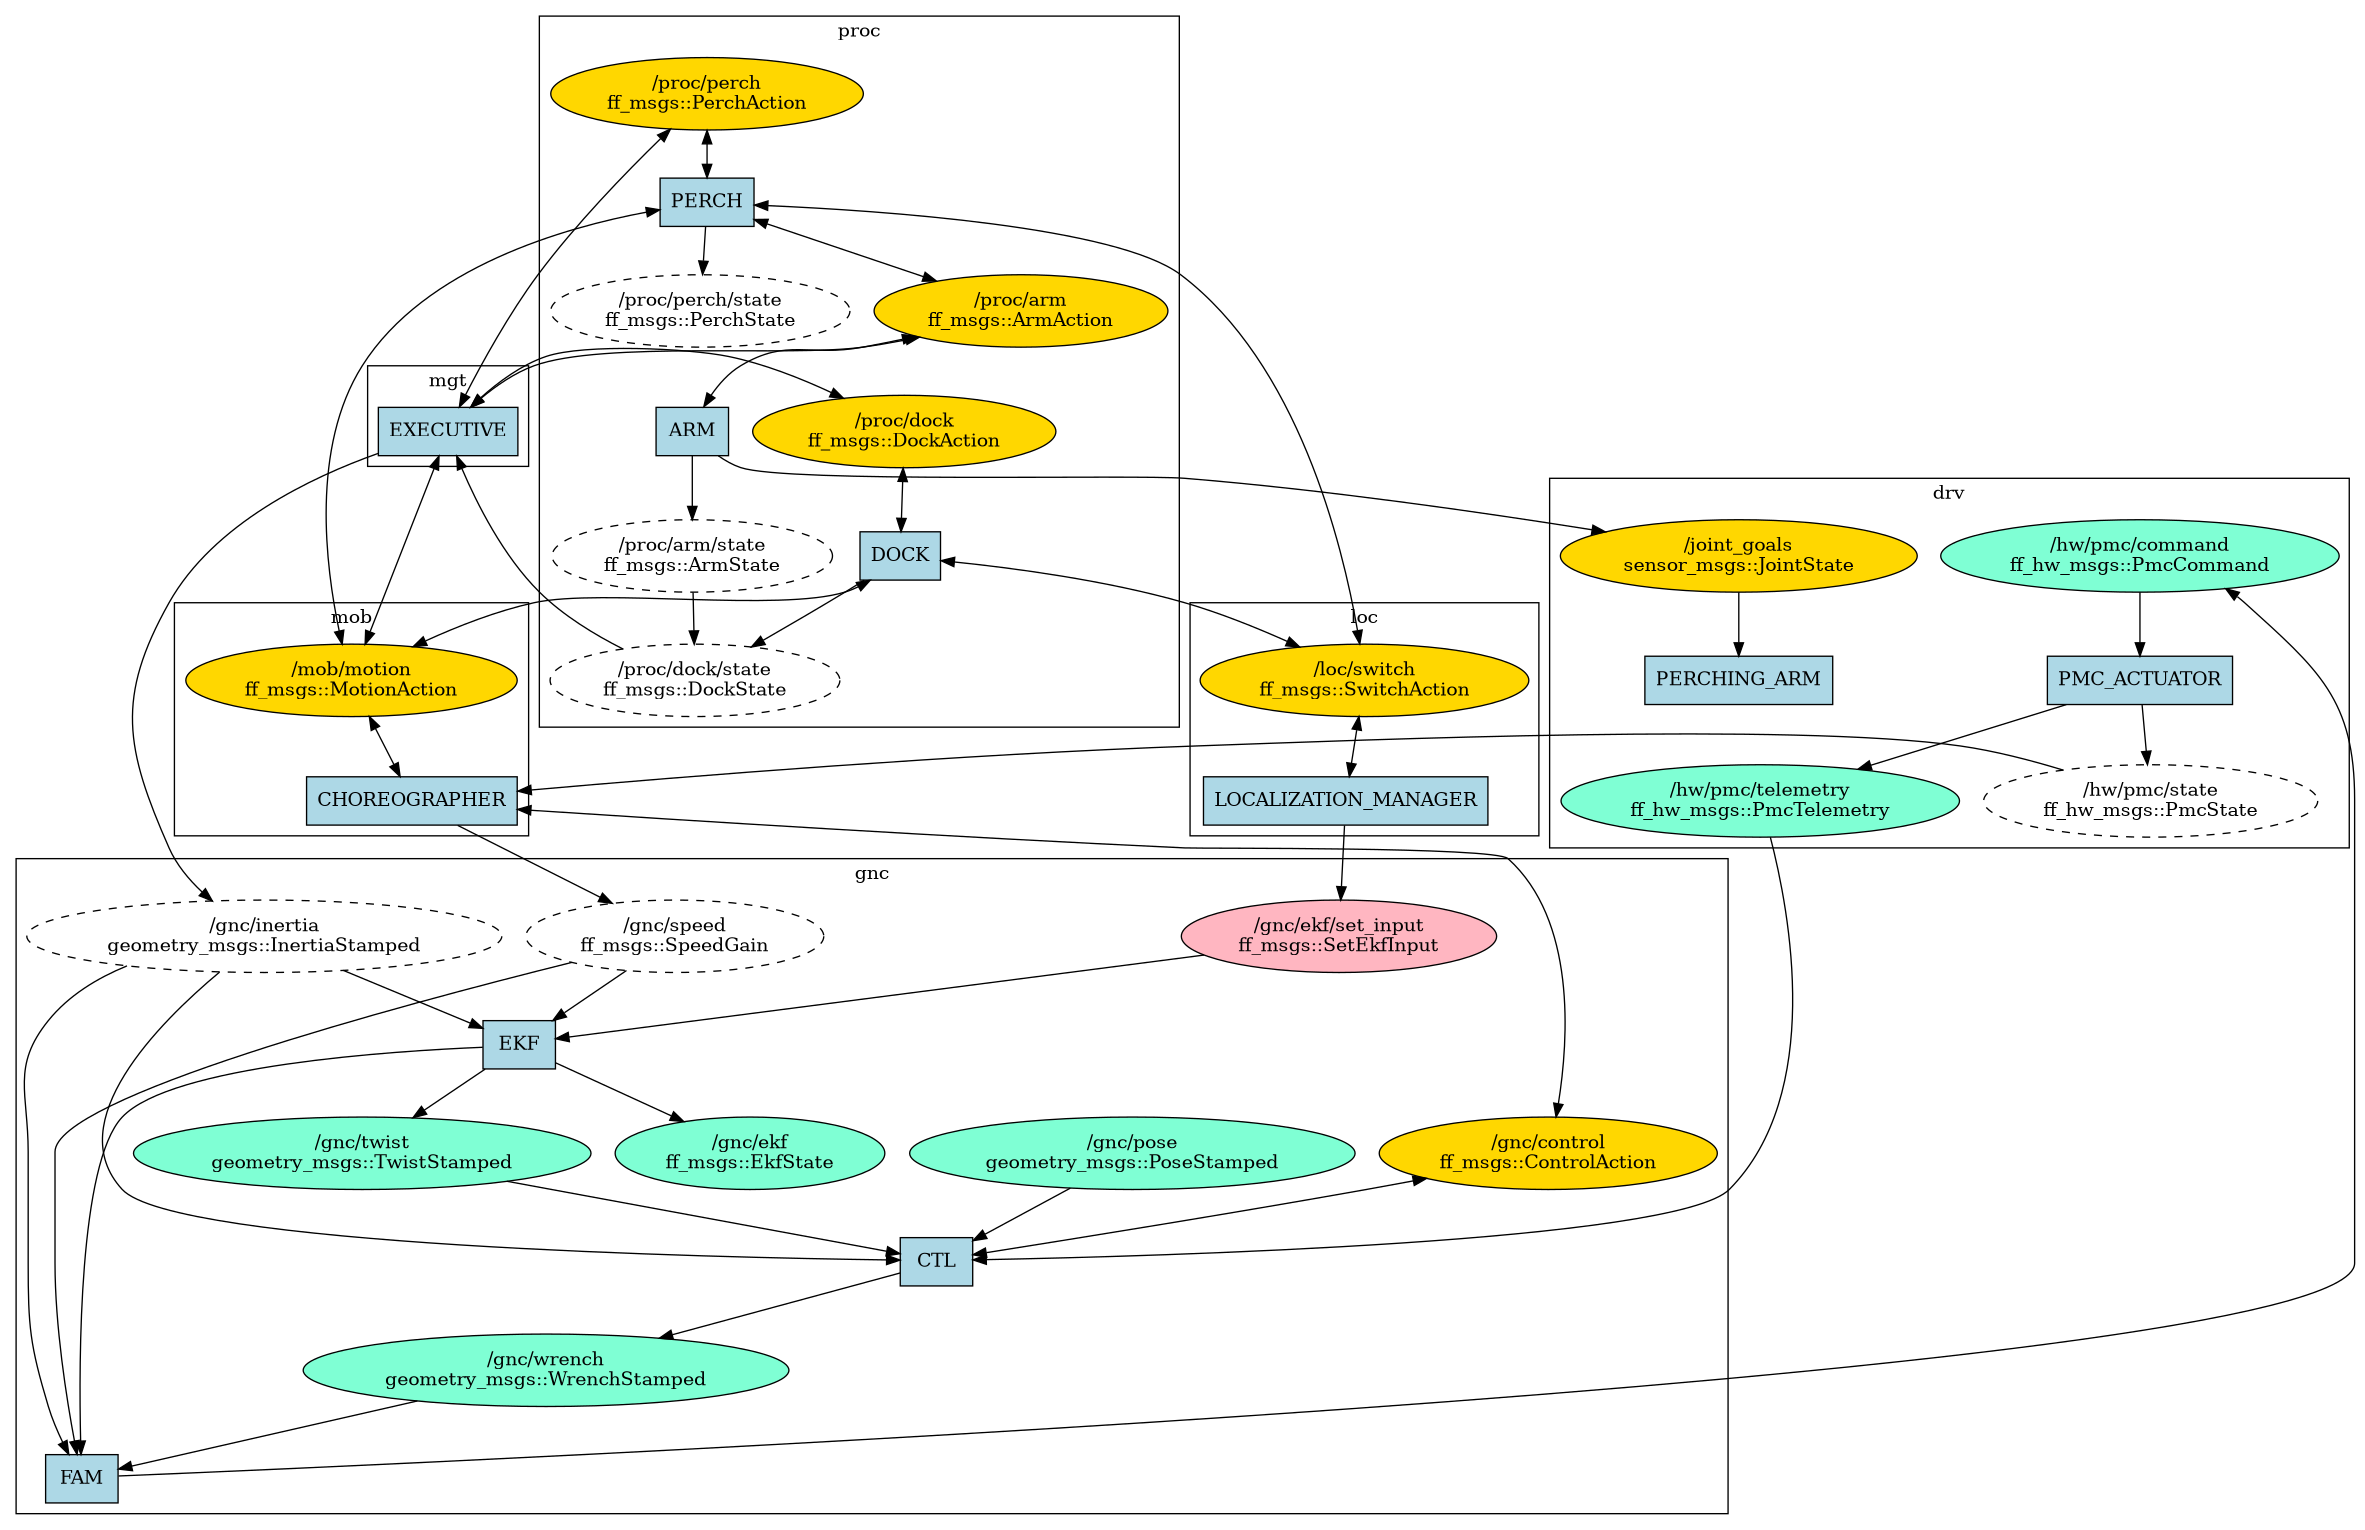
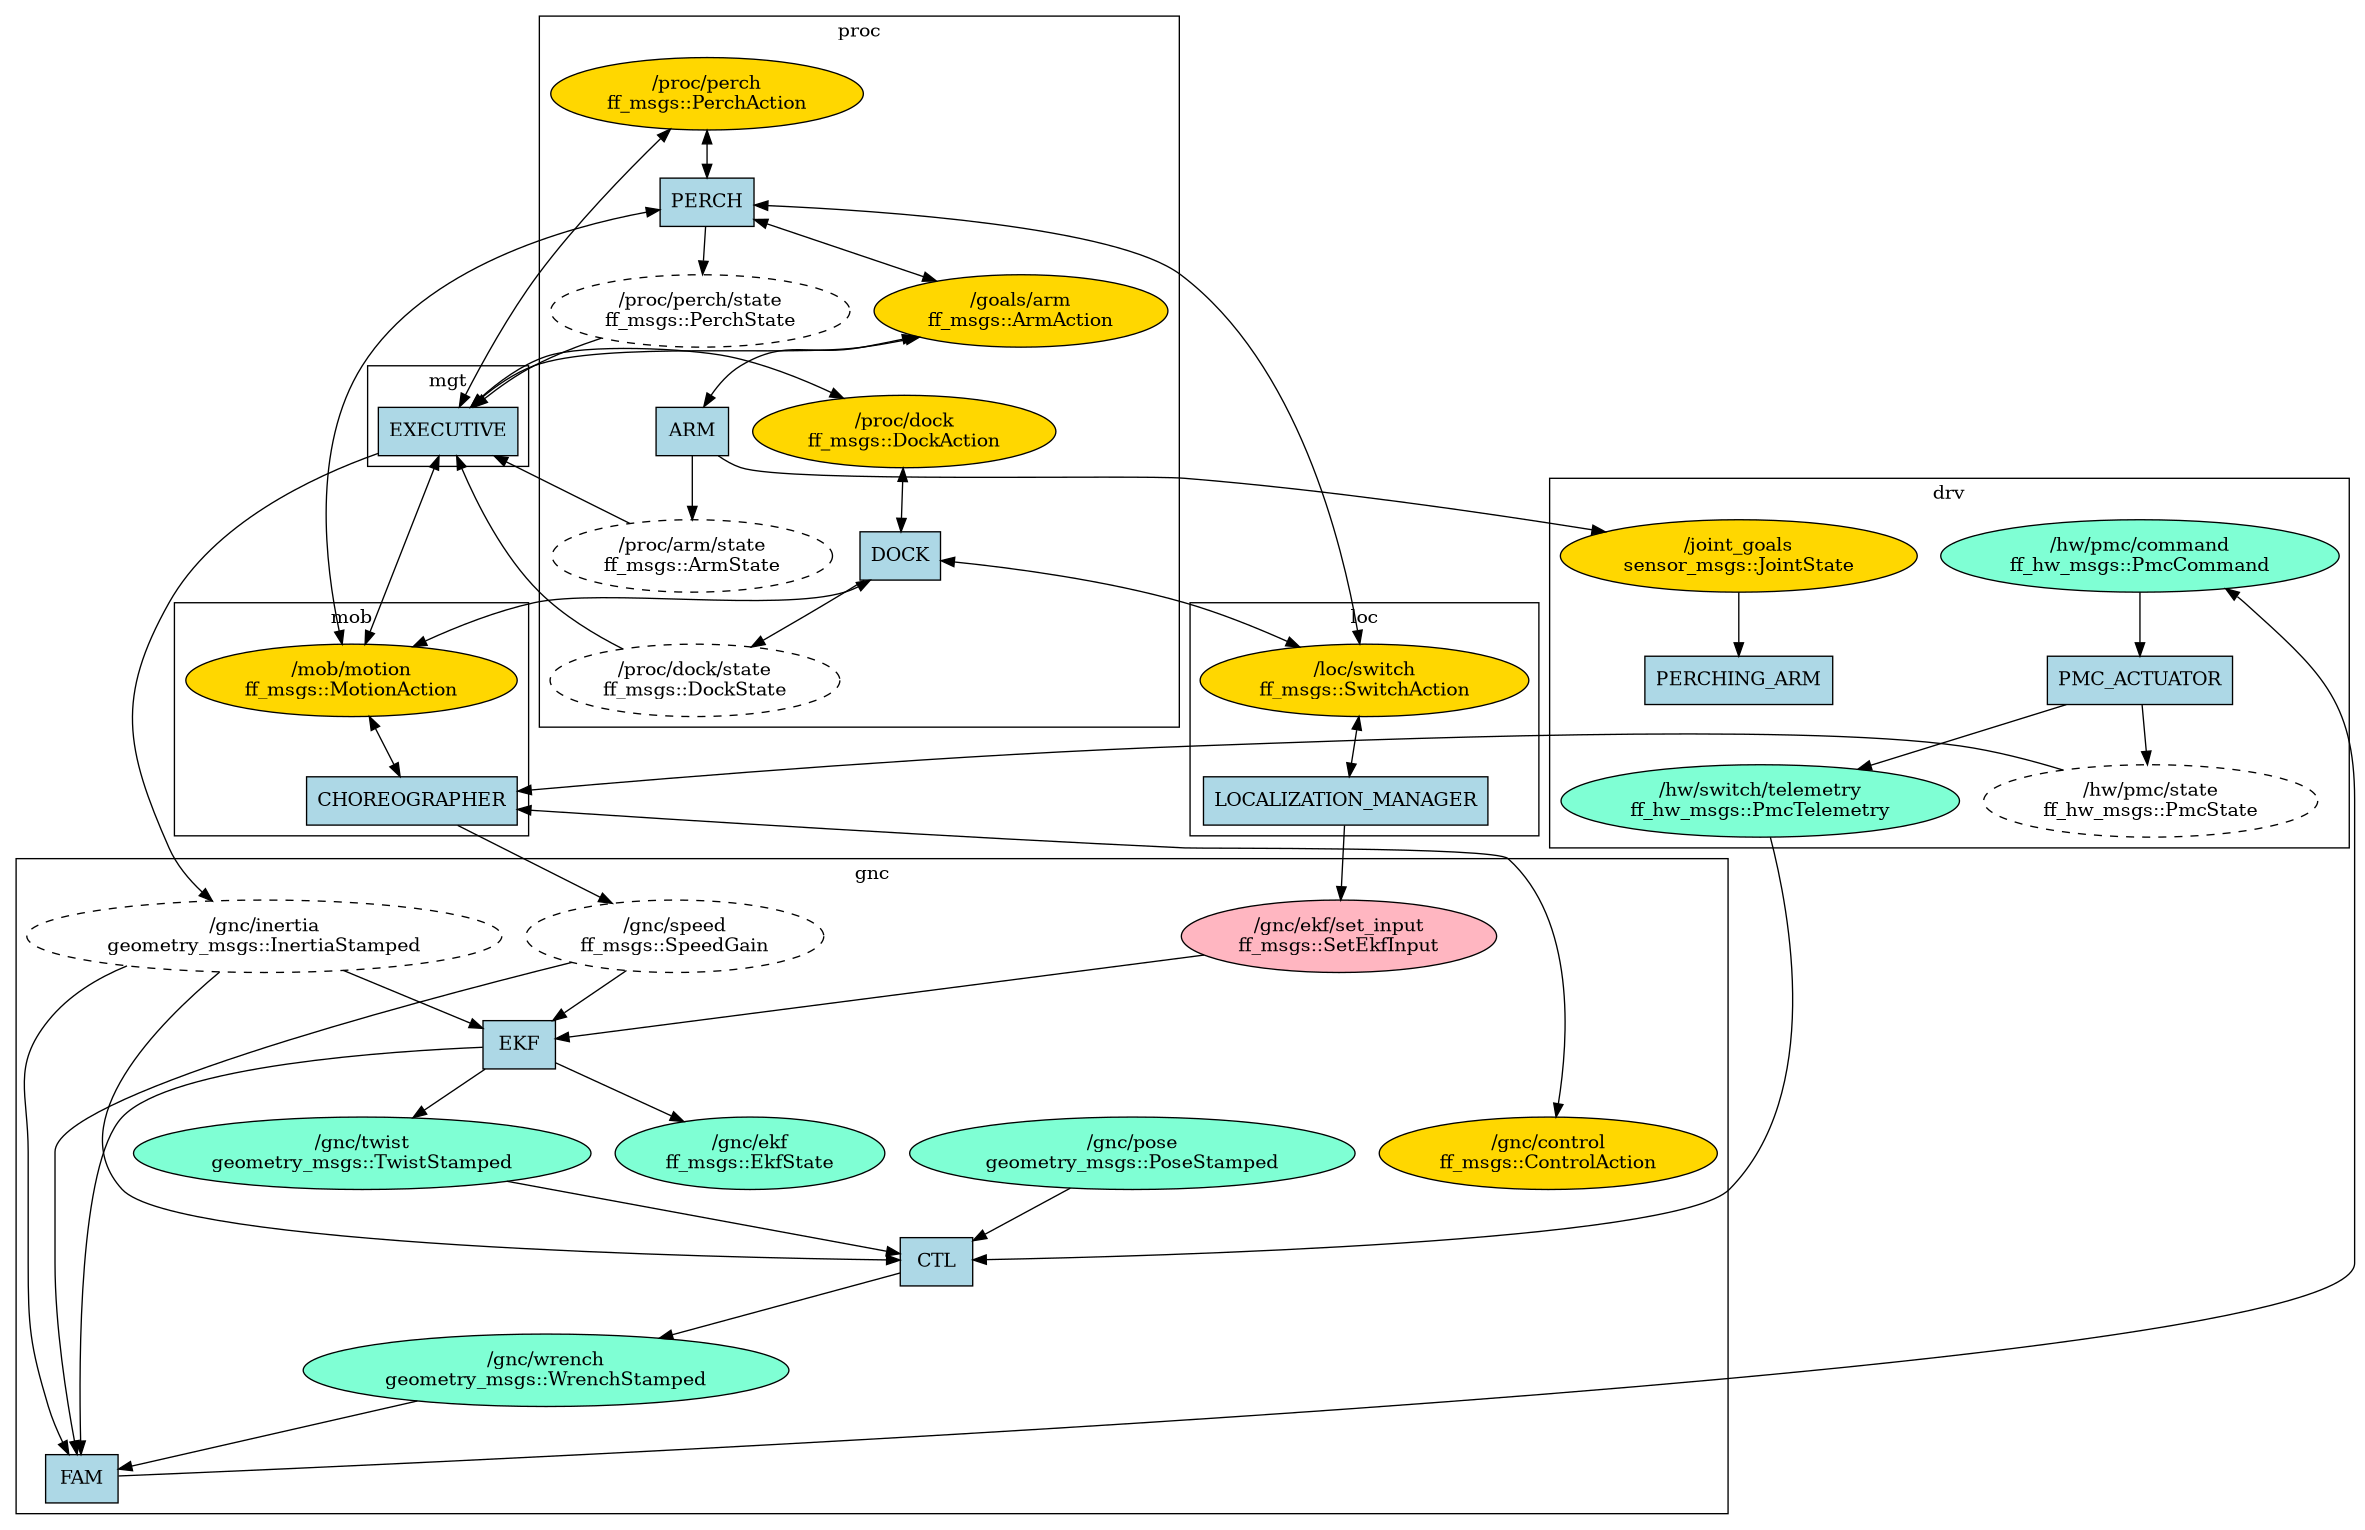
  digraph {
    node [color=black fillcolor=aquamarine shape=ellipse style=filled]
    EXECUTIVE [fillcolor=lightblue shape=box]
    DOCK [fillcolor=lightblue shape=box]
    PERCH [fillcolor=lightblue shape=box]
    ARM [fillcolor=lightblue shape=box]
    n5 [fillcolor=gold label="/proc/perch\nff_msgs::PerchAction"]
    n6 [fillcolor=gold label="/proc/dock\nff_msgs::DockAction"]
-   n7 [fillcolor=gold label="/proc/arm\nff_msgs::ArmAction"]
+   n7 [fillcolor=gold label="/goals/arm\nff_msgs::ArmAction"]
    n8 [label="/proc/perch/state\nff_msgs::PerchState" style=dashed]
    n9 [label="/proc/dock/state\nff_msgs::DockState" style=dashed]
    n10 [label="/proc/arm/state\nff_msgs::ArmState" style=dashed]
    CHOREOGRAPHER [fillcolor=lightblue shape=box]
    n12 [fillcolor=gold label="/mob/motion\nff_msgs::MotionAction"]
    LOCALIZATION_MANAGER [fillcolor=lightblue shape=box]
    n14 [fillcolor=gold label="/loc/switch\nff_msgs::SwitchAction"]
    CTL [fillcolor=lightblue shape=box]
    FAM [fillcolor=lightblue shape=box]
    EKF [fillcolor=lightblue shape=box]
    n18 [fillcolor=gold label="/gnc/control\nff_msgs::ControlAction"]
    n19 [fillcolor=lightpink label="/gnc/ekf/set_input\nff_msgs::SetEkfInput"]
    n20 [label="/gnc/ekf\nff_msgs::EkfState"]
    n21 [label="/gnc/pose\ngeometry_msgs::PoseStamped"]
    n22 [label="/gnc/twist\ngeometry_msgs::TwistStamped"]
    n23 [label="/gnc/wrench\ngeometry_msgs::WrenchStamped"]
    n24 [label="/gnc/inertia\ngeometry_msgs::InertiaStamped" style=dashed]
    n25 [label="/gnc/speed\nff_msgs::SpeedGain" style=dashed]
    PERCHING_ARM [fillcolor=lightblue shape=box]
    PMC_ACTUATOR [fillcolor=lightblue shape=box]
-   n28 [label="/hw/pmc/telemetry\nff_hw_msgs::PmcTelemetry"]
+   n28 [label="/hw/switch/telemetry\nff_hw_msgs::PmcTelemetry"]
    n29 [label="/hw/pmc/state\nff_hw_msgs::PmcState" style=dashed]
    n30 [label="/hw/pmc/command\nff_hw_msgs::PmcCommand"]
    n31 [fillcolor=gold label="/joint_goals\nsensor_msgs::JointState"]
    subgraph cluster_1 {
      label=mgt
      EXECUTIVE
    }
    subgraph cluster_2 {
      label=proc
      DOCK
      PERCH
      ARM
      n5
      n6
      n7
      n8
      n9
      n10
    }
    subgraph cluster_3 {
      label=mob
      CHOREOGRAPHER
      n12
    }
    subgraph cluster_4 {
      label=loc
      LOCALIZATION_MANAGER
      n14
    }
    subgraph cluster_5 {
      label=gnc
      CTL
      FAM
      EKF
      n18
      n19
      n20
      n21
      n22
      n23
      n24
      n25
    }
    subgraph cluster_6 {
      label=drv
      PERCHING_ARM
      PMC_ACTUATOR
      n28
      n29
      n30
      n31
    }
    EXECUTIVE -> n5 [dir=both]
    EXECUTIVE -> n6 [dir=both]
    EXECUTIVE -> n7 [dir=both]
    EXECUTIVE -> n12 [dir=both]
    EXECUTIVE -> n24
    DOCK -> n9
    DOCK -> n12 [dir=both]
    DOCK -> n14 [dir=both]
    PERCH -> n7 [dir=both]
    PERCH -> n8
    PERCH -> n12 [dir=both]
    PERCH -> n14 [dir=both]
    ARM -> n10
    ARM -> n31
    n5 -> PERCH [dir=both]
    n6 -> DOCK [dir=both]
    n7 -> ARM [dir=both]
+   n8 -> EXECUTIVE
    n9 -> EXECUTIVE
-   n10 -> n9
+   n10 -> EXECUTIVE
    CHOREOGRAPHER -> n18 [dir=both]
    CHOREOGRAPHER -> n25
    n12 -> CHOREOGRAPHER [dir=both]
    LOCALIZATION_MANAGER -> n19
    n14 -> LOCALIZATION_MANAGER [dir=both]
    CTL -> n23
    FAM -> n30
    EKF -> FAM
    EKF -> n20
    EKF -> n22
-   n18 -> CTL [dir=both]
    n19 -> EKF
    n21 -> CTL
    n22 -> CTL
    n23 -> FAM
    n24 -> CTL
    n24 -> FAM
    n24 -> EKF
    n25 -> FAM
    n25 -> EKF
    PMC_ACTUATOR -> n28
    PMC_ACTUATOR -> n29
    n28 -> CTL
    n29 -> CHOREOGRAPHER
    n30 -> PMC_ACTUATOR
    n31 -> PERCHING_ARM
  }
